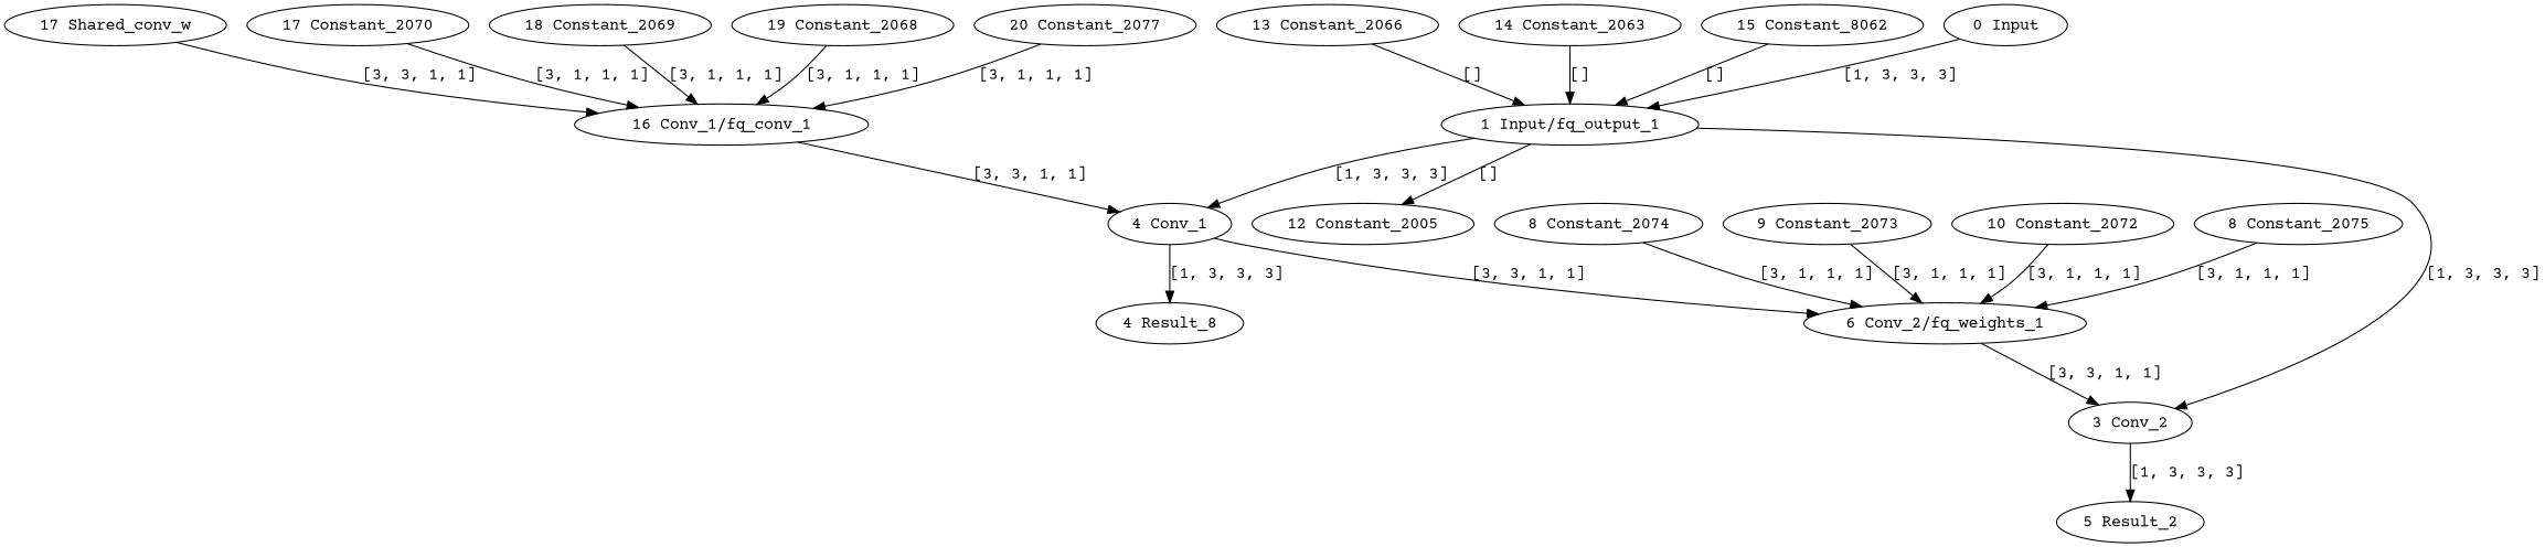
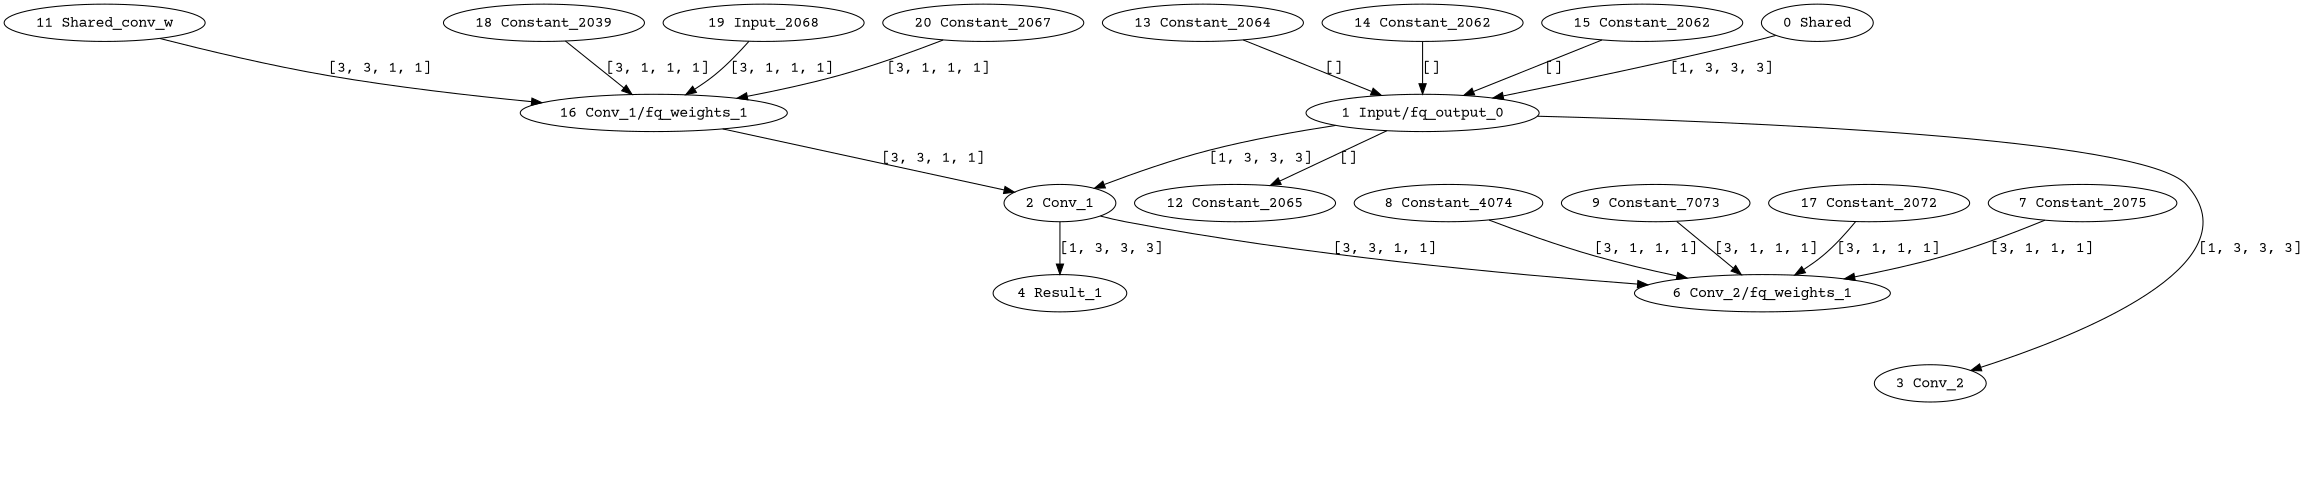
  strict digraph {
    fontname="Courier Prime"
    node [fontname="Courier Prime" type=Constant]
    edge [fontname="Courier Prime" style=solid]
-   "0 Input" [type=Parameter]
-   "1 Input/fq_output_0" [type=FakeQuantize label="1 Input/fq_output_1"]
-   "2 Conv_1" [type=Convolution label="4 Conv_1"]
+   "0 Input" [type=Parameter label="0 Shared"]
+   "1 Input/fq_output_0" [type=FakeQuantize]
+   "2 Conv_1" [type=Convolution]
    "3 Conv_2" [type=Convolution]
-   "12 Constant_2065" [label="12 Constant_2005"]
-   "4 Result_1" [type=Result label="4 Result_8"]
+   "12 Constant_2065"
+   "4 Result_1" [type=Result]
    "6 Conv_2/fq_weights_1" [type=FakeQuantize]
-   "5 Result_2" [type=Result]
-   "7 Constant_2075" [label="8 Constant_2075"]
-   "8 Constant_2074"
-   "9 Constant_2073"
-   "10 Constant_2072"
-   "16 Conv_1/fq_weights_1" [type=FakeQuantize label="16 Conv_1/fq_conv_1"]
-   "11 Shared_conv_w" [label="17 Shared_conv_w"]
-   "13 Constant_2064" [label="13 Constant_2066"]
-   "14 Constant_2063"
-   "15 Constant_2062" [label="15 Constant_8062"]
-   "17 Constant_2070"
-   "18 Constant_2069"
-   "19 Constant_2068"
-   "20 Constant_2067" [label="20 Constant_2077"]
+   "7 Constant_2075"
+   "8 Constant_2074" [label="8 Constant_4074"]
+   "9 Constant_2073" [label="9 Constant_7073"]
+   "10 Constant_2072" [label="17 Constant_2072"]
+   "16 Conv_1/fq_weights_1" [type=FakeQuantize]
+   "11 Shared_conv_w"
+   "13 Constant_2064"
+   "14 Constant_2063" [label="14 Constant_2062"]
+   "15 Constant_2062"
+   "18 Constant_2069" [label="18 Constant_2039"]
+   "19 Constant_2068" [label="19 Input_2068"]
+   "20 Constant_2067"
    "0 Input" -> "1 Input/fq_output_0" [label="[1, 3, 3, 3]"]
    "1 Input/fq_output_0" -> "2 Conv_1" [label="[1, 3, 3, 3]"]
    "1 Input/fq_output_0" -> "3 Conv_2" [label="[1, 3, 3, 3]"]
    "1 Input/fq_output_0" -> "12 Constant_2065" [label="[]"]
    "2 Conv_1" -> "4 Result_1" [label="[1, 3, 3, 3]"]
    "2 Conv_1" -> "6 Conv_2/fq_weights_1" [label="[3, 3, 1, 1]"]
-   "3 Conv_2" -> "5 Result_2" [label="[1, 3, 3, 3]"]
-   "6 Conv_2/fq_weights_1" -> "3 Conv_2" [label="[3, 3, 1, 1]"]
    "7 Constant_2075" -> "6 Conv_2/fq_weights_1" [label="[3, 1, 1, 1]"]
    "8 Constant_2074" -> "6 Conv_2/fq_weights_1" [label="[3, 1, 1, 1]"]
    "9 Constant_2073" -> "6 Conv_2/fq_weights_1" [label="[3, 1, 1, 1]"]
    "10 Constant_2072" -> "6 Conv_2/fq_weights_1" [label="[3, 1, 1, 1]"]
    "16 Conv_1/fq_weights_1" -> "2 Conv_1" [label="[3, 3, 1, 1]"]
    "11 Shared_conv_w" -> "16 Conv_1/fq_weights_1" [label="[3, 3, 1, 1]"]
    "13 Constant_2064" -> "1 Input/fq_output_0" [label="[]"]
    "14 Constant_2063" -> "1 Input/fq_output_0" [label="[]"]
    "15 Constant_2062" -> "1 Input/fq_output_0" [label="[]"]
-   "17 Constant_2070" -> "16 Conv_1/fq_weights_1" [label="[3, 1, 1, 1]"]
    "18 Constant_2069" -> "16 Conv_1/fq_weights_1" [label="[3, 1, 1, 1]"]
    "19 Constant_2068" -> "16 Conv_1/fq_weights_1" [label="[3, 1, 1, 1]"]
    "20 Constant_2067" -> "16 Conv_1/fq_weights_1" [label="[3, 1, 1, 1]"]
  }
